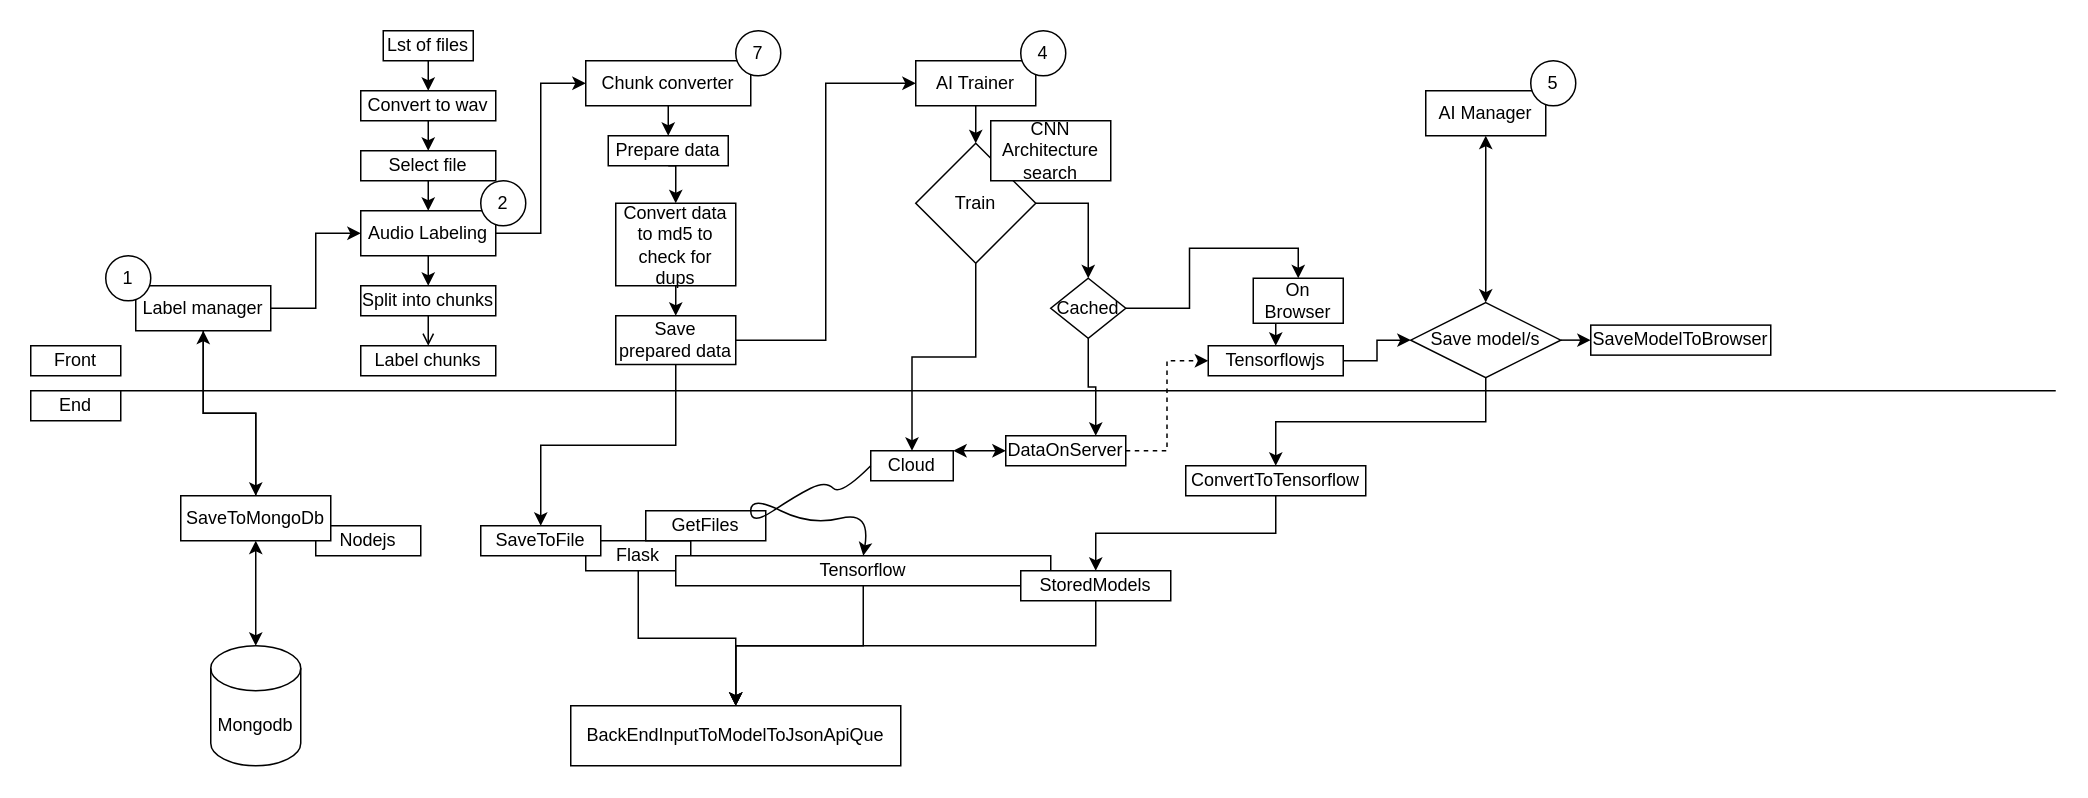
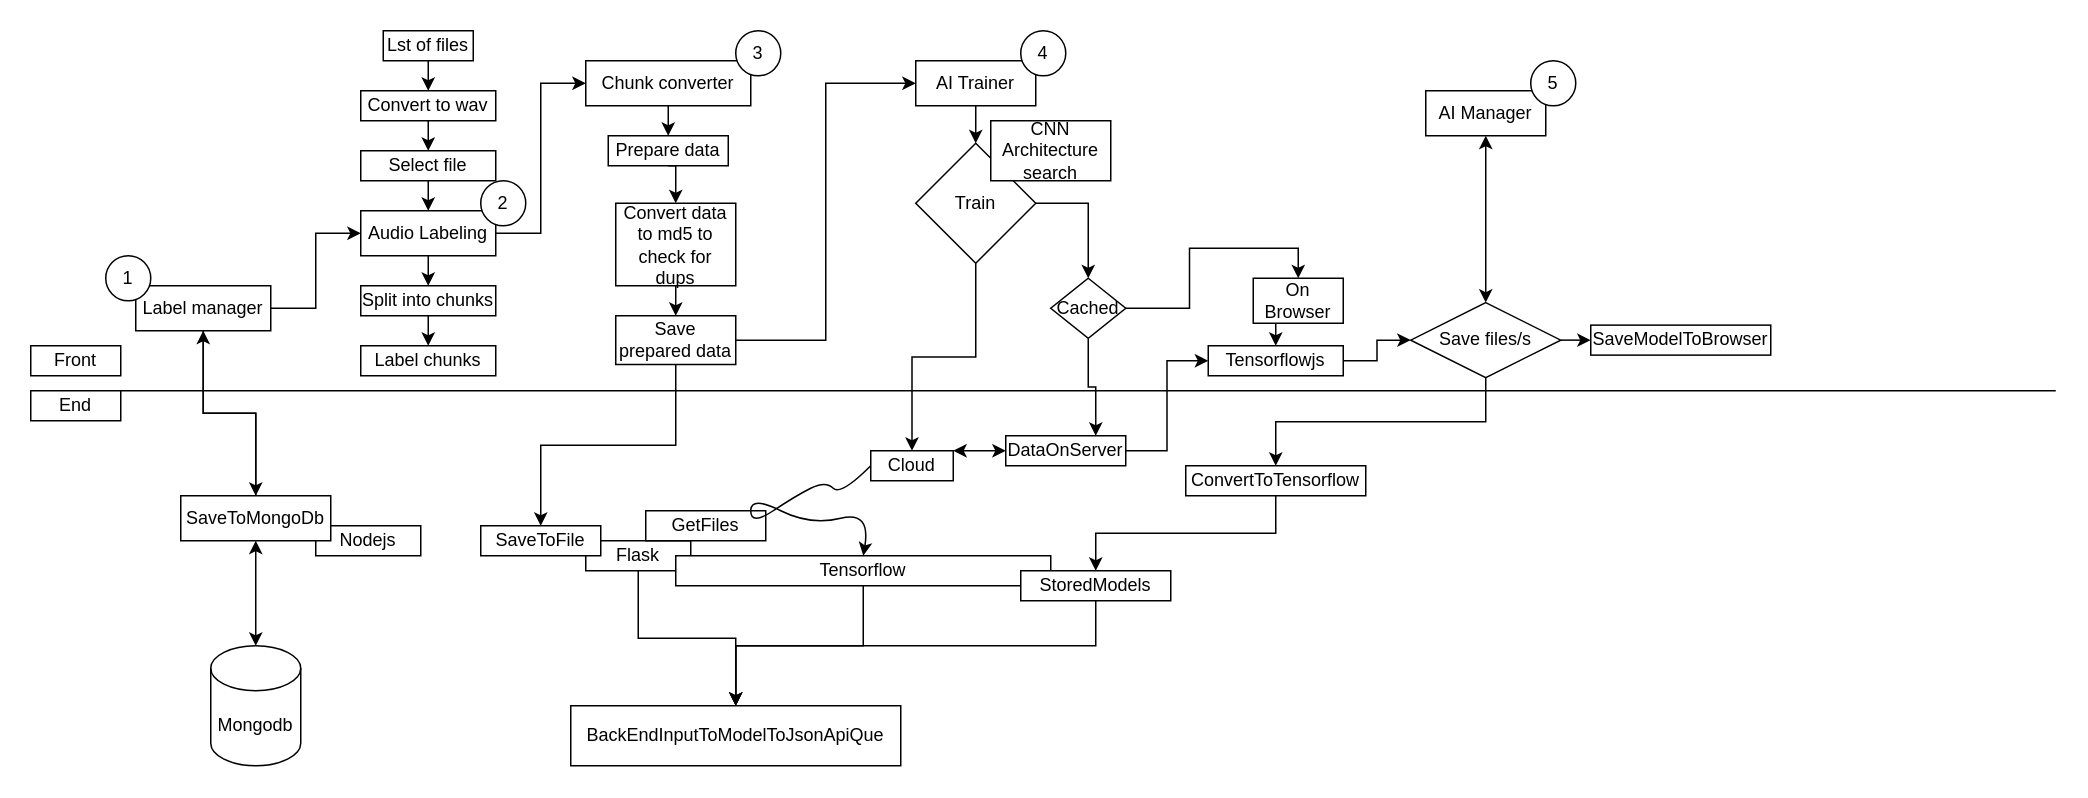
  <mxCell id="0" />
  <mxCell id="1" parent="0" />
  <mxCell id="2" value="Front" style="rounded=0;whiteSpace=wrap;html=1;" vertex="1" parent="1"><mxGeometry x="20" y="230" width="60" height="20" as="geometry" /></mxCell>
  <mxCell id="3" value="End" style="rounded=0;whiteSpace=wrap;html=1;" vertex="1" parent="1"><mxGeometry x="20" y="260" width="60" height="20" as="geometry" /></mxCell>
  <mxCell id="4" value="" style="endArrow=none;html=1;rounded=0;exitX=1;exitY=0;exitDx=0;exitDy=0;" edge="1" parent="1" source="3"><mxGeometry width="50" height="50" relative="1" as="geometry"><mxPoint x="250" y="280" as="sourcePoint" /><mxPoint x="1370" y="260" as="targetPoint" /></mxGeometry></mxCell>
  <mxCell id="5" style="edgeStyle=orthogonalEdgeStyle;rounded=0;orthogonalLoop=1;jettySize=auto;html=1;exitX=0.5;exitY=1;exitDx=0;exitDy=0;entryX=0.5;entryY=0;entryDx=0;entryDy=0;" edge="1" parent="1" source="7" target="11"><mxGeometry relative="1" as="geometry" /></mxCell>
  <mxCell id="6" style="edgeStyle=orthogonalEdgeStyle;rounded=0;orthogonalLoop=1;jettySize=auto;html=1;exitX=1;exitY=0.5;exitDx=0;exitDy=0;entryX=0;entryY=0.5;entryDx=0;entryDy=0;" edge="1" parent="1" source="7" target="16"><mxGeometry relative="1" as="geometry" /></mxCell>
  <mxCell id="7" value="Label manager" style="rounded=0;whiteSpace=wrap;html=1;" vertex="1" parent="1"><mxGeometry x="90" y="190" width="90" height="30" as="geometry" /></mxCell>
  <mxCell id="8" value="1" style="ellipse;whiteSpace=wrap;html=1;aspect=fixed;" vertex="1" parent="1"><mxGeometry x="70" y="170" width="30" height="30" as="geometry" /></mxCell>
  <mxCell id="9" value="Nodejs" style="rounded=0;whiteSpace=wrap;html=1;" vertex="1" parent="1"><mxGeometry x="210" y="350" width="70" height="20" as="geometry" /></mxCell>
  <mxCell id="10" style="edgeStyle=orthogonalEdgeStyle;rounded=0;orthogonalLoop=1;jettySize=auto;html=1;exitX=0.5;exitY=0;exitDx=0;exitDy=0;" edge="1" parent="1" source="11" target="7"><mxGeometry relative="1" as="geometry" /></mxCell>
  <mxCell id="11" value="SaveToMongoDb" style="rounded=0;whiteSpace=wrap;html=1;" vertex="1" parent="1"><mxGeometry x="120" y="330" width="100" height="30" as="geometry" /></mxCell>
  <mxCell id="12" value="Mongodb" style="shape=cylinder3;whiteSpace=wrap;html=1;boundedLbl=1;backgroundOutline=1;size=15;" vertex="1" parent="1"><mxGeometry x="140" y="430" width="60" height="80" as="geometry" /></mxCell>
  <mxCell id="13" value="" style="endArrow=classic;startArrow=classic;html=1;rounded=0;entryX=0.5;entryY=1;entryDx=0;entryDy=0;exitX=0.5;exitY=0;exitDx=0;exitDy=0;exitPerimeter=0;" edge="1" parent="1" source="12" target="11"><mxGeometry width="50" height="50" relative="1" as="geometry"><mxPoint x="150" y="470" as="sourcePoint" /><mxPoint x="200" y="420" as="targetPoint" /></mxGeometry></mxCell>
  <mxCell id="14" style="edgeStyle=orthogonalEdgeStyle;rounded=0;orthogonalLoop=1;jettySize=auto;html=1;exitX=0.5;exitY=1;exitDx=0;exitDy=0;entryX=0.5;entryY=0;entryDx=0;entryDy=0;" edge="1" parent="1" source="16" target="25"><mxGeometry relative="1" as="geometry" /></mxCell>
  <mxCell id="15" style="edgeStyle=orthogonalEdgeStyle;rounded=0;orthogonalLoop=1;jettySize=auto;html=1;exitX=1;exitY=0.5;exitDx=0;exitDy=0;entryX=0;entryY=0.5;entryDx=0;entryDy=0;" edge="1" parent="1" source="16" target="28"><mxGeometry relative="1" as="geometry" /></mxCell>
  <mxCell id="16" value="Audio Labeling" style="rounded=0;whiteSpace=wrap;html=1;" vertex="1" parent="1"><mxGeometry x="240" y="140" width="90" height="30" as="geometry" /></mxCell>
  <mxCell id="17" style="edgeStyle=orthogonalEdgeStyle;rounded=0;orthogonalLoop=1;jettySize=auto;html=1;exitX=0.5;exitY=1;exitDx=0;exitDy=0;entryX=0.5;entryY=0;entryDx=0;entryDy=0;" edge="1" parent="1" source="18" target="22"><mxGeometry relative="1" as="geometry" /></mxCell>
  <mxCell id="18" value="Convert to wav" style="rounded=0;whiteSpace=wrap;html=1;" vertex="1" parent="1"><mxGeometry x="240" y="60" width="90" height="20" as="geometry" /></mxCell>
  <mxCell id="19" style="edgeStyle=orthogonalEdgeStyle;rounded=0;orthogonalLoop=1;jettySize=auto;html=1;exitX=0.5;exitY=1;exitDx=0;exitDy=0;entryX=0.5;entryY=0;entryDx=0;entryDy=0;" edge="1" parent="1" source="20" target="18"><mxGeometry relative="1" as="geometry" /></mxCell>
  <mxCell id="20" value="Lst of files" style="rounded=0;whiteSpace=wrap;html=1;" vertex="1" parent="1"><mxGeometry x="255" y="20" width="60" height="20" as="geometry" /></mxCell>
  <mxCell id="21" style="edgeStyle=orthogonalEdgeStyle;rounded=0;orthogonalLoop=1;jettySize=auto;html=1;exitX=0.5;exitY=1;exitDx=0;exitDy=0;entryX=0.5;entryY=0;entryDx=0;entryDy=0;" edge="1" parent="1" source="22" target="16"><mxGeometry relative="1" as="geometry" /></mxCell>
  <mxCell id="22" value="Select file" style="rounded=0;whiteSpace=wrap;html=1;" vertex="1" parent="1"><mxGeometry x="240" y="100" width="90" height="20" as="geometry" /></mxCell>
  <mxCell id="23" value="Label chunks" style="rounded=0;whiteSpace=wrap;html=1;" vertex="1" parent="1"><mxGeometry x="240" y="230" width="90" height="20" as="geometry" /></mxCell>
- <mxCell id="24" style="edgeStyle=orthogonalEdgeStyle;rounded=0;orthogonalLoop=1;jettySize=auto;html=1;exitX=0.5;exitY=1;exitDx=0;exitDy=0;entryX=0.5;entryY=0;entryDx=0;entryDy=0;endArrow=open;" edge="1" parent="1" source="25" target="23"><mxGeometry relative="1" as="geometry" /></mxCell>
+ <mxCell id="24" style="edgeStyle=orthogonalEdgeStyle;rounded=0;orthogonalLoop=1;jettySize=auto;html=1;exitX=0.5;exitY=1;exitDx=0;exitDy=0;entryX=0.5;entryY=0;entryDx=0;entryDy=0;" edge="1" parent="1" source="25" target="23"><mxGeometry relative="1" as="geometry" /></mxCell>
  <mxCell id="25" value="Split into chunks" style="rounded=0;whiteSpace=wrap;html=1;" vertex="1" parent="1"><mxGeometry x="240" y="190" width="90" height="20" as="geometry" /></mxCell>
  <mxCell id="26" value="2" style="ellipse;whiteSpace=wrap;html=1;aspect=fixed;" vertex="1" parent="1"><mxGeometry x="320" y="120" width="30" height="30" as="geometry" /></mxCell>
  <mxCell id="27" style="edgeStyle=orthogonalEdgeStyle;rounded=0;orthogonalLoop=1;jettySize=auto;html=1;exitX=0.5;exitY=1;exitDx=0;exitDy=0;entryX=0.5;entryY=0;entryDx=0;entryDy=0;" edge="1" parent="1" source="28" target="32"><mxGeometry relative="1" as="geometry" /></mxCell>
  <mxCell id="28" value="Chunk converter" style="rounded=0;whiteSpace=wrap;html=1;" vertex="1" parent="1"><mxGeometry x="390" y="40" width="110" height="30" as="geometry" /></mxCell>
  <mxCell id="29" style="edgeStyle=orthogonalEdgeStyle;rounded=0;orthogonalLoop=1;jettySize=auto;html=1;exitX=0.5;exitY=1;exitDx=0;exitDy=0;entryX=0.5;entryY=0;entryDx=0;entryDy=0;" edge="1" parent="1" source="30" target="40"><mxGeometry relative="1" as="geometry" /></mxCell>
  <mxCell id="30" value="Convert data to md5 to check for dups" style="rounded=0;whiteSpace=wrap;html=1;" vertex="1" parent="1"><mxGeometry x="410" y="135" width="80" height="55" as="geometry" /></mxCell>
  <mxCell id="31" style="edgeStyle=orthogonalEdgeStyle;rounded=0;orthogonalLoop=1;jettySize=auto;html=1;exitX=0.5;exitY=1;exitDx=0;exitDy=0;entryX=0.5;entryY=0;entryDx=0;entryDy=0;" edge="1" parent="1" source="32" target="30"><mxGeometry relative="1" as="geometry" /></mxCell>
  <mxCell id="32" value="Prepare data" style="rounded=0;whiteSpace=wrap;html=1;" vertex="1" parent="1"><mxGeometry x="405" y="90" width="80" height="20" as="geometry" /></mxCell>
- <mxCell id="33" value="7" style="ellipse;whiteSpace=wrap;html=1;aspect=fixed;" vertex="1" parent="1"><mxGeometry x="490" y="20" width="30" height="30" as="geometry" /></mxCell>
+ <mxCell id="33" value="3" style="ellipse;whiteSpace=wrap;html=1;aspect=fixed;" vertex="1" parent="1"><mxGeometry x="490" y="20" width="30" height="30" as="geometry" /></mxCell>
  <mxCell id="34" style="edgeStyle=orthogonalEdgeStyle;rounded=0;orthogonalLoop=1;jettySize=auto;html=1;exitX=0.5;exitY=1;exitDx=0;exitDy=0;entryX=0.5;entryY=0;entryDx=0;entryDy=0;" edge="1" parent="1" source="35" target="70"><mxGeometry relative="1" as="geometry" /></mxCell>
  <mxCell id="35" value="Flask" style="rounded=0;whiteSpace=wrap;html=1;" vertex="1" parent="1"><mxGeometry x="390" y="360" width="70" height="20" as="geometry" /></mxCell>
  <mxCell id="36" value="SaveToFile" style="rounded=0;whiteSpace=wrap;html=1;" vertex="1" parent="1"><mxGeometry x="320" y="350" width="80" height="20" as="geometry" /></mxCell>
  <mxCell id="37" value="GetFiles" style="rounded=0;whiteSpace=wrap;html=1;" vertex="1" parent="1"><mxGeometry x="430" y="340" width="80" height="20" as="geometry" /></mxCell>
  <mxCell id="38" style="edgeStyle=orthogonalEdgeStyle;rounded=0;orthogonalLoop=1;jettySize=auto;html=1;exitX=0.5;exitY=1;exitDx=0;exitDy=0;entryX=0.5;entryY=0;entryDx=0;entryDy=0;" edge="1" parent="1" source="40" target="36"><mxGeometry relative="1" as="geometry" /></mxCell>
  <mxCell id="39" style="edgeStyle=orthogonalEdgeStyle;rounded=0;orthogonalLoop=1;jettySize=auto;html=1;exitX=1;exitY=0.5;exitDx=0;exitDy=0;entryX=0;entryY=0.5;entryDx=0;entryDy=0;" edge="1" parent="1" source="40" target="42"><mxGeometry relative="1" as="geometry" /></mxCell>
  <mxCell id="40" value="Save prepared data" style="rounded=0;whiteSpace=wrap;html=1;" vertex="1" parent="1"><mxGeometry x="410" y="210" width="80" height="32.5" as="geometry" /></mxCell>
  <mxCell id="41" style="edgeStyle=orthogonalEdgeStyle;rounded=0;orthogonalLoop=1;jettySize=auto;html=1;exitX=0.5;exitY=1;exitDx=0;exitDy=0;entryX=0.5;entryY=0;entryDx=0;entryDy=0;" edge="1" parent="1" source="42" target="45"><mxGeometry relative="1" as="geometry" /></mxCell>
  <mxCell id="42" value="AI Trainer" style="rounded=0;whiteSpace=wrap;html=1;" vertex="1" parent="1"><mxGeometry x="610" y="40" width="80" height="30" as="geometry" /></mxCell>
  <mxCell id="43" style="edgeStyle=orthogonalEdgeStyle;rounded=0;orthogonalLoop=1;jettySize=auto;html=1;exitX=0.5;exitY=1;exitDx=0;exitDy=0;" edge="1" parent="1" source="45" target="52"><mxGeometry relative="1" as="geometry" /></mxCell>
  <mxCell id="44" style="edgeStyle=orthogonalEdgeStyle;rounded=0;orthogonalLoop=1;jettySize=auto;html=1;exitX=1;exitY=0.5;exitDx=0;exitDy=0;entryX=0.5;entryY=0;entryDx=0;entryDy=0;" edge="1" parent="1" source="45" target="56"><mxGeometry relative="1" as="geometry" /></mxCell>
  <mxCell id="45" value="Train" style="rhombus;whiteSpace=wrap;html=1;" vertex="1" parent="1"><mxGeometry x="610" y="95" width="80" height="80" as="geometry" /></mxCell>
  <mxCell id="46" value="4" style="ellipse;whiteSpace=wrap;html=1;aspect=fixed;" vertex="1" parent="1"><mxGeometry x="680" y="20" width="30" height="30" as="geometry" /></mxCell>
  <mxCell id="47" value="CNN Architecture search" style="rounded=0;whiteSpace=wrap;html=1;" vertex="1" parent="1"><mxGeometry x="660" y="80" width="80" height="40" as="geometry" /></mxCell>
  <mxCell id="48" style="edgeStyle=orthogonalEdgeStyle;rounded=0;orthogonalLoop=1;jettySize=auto;html=1;exitX=1;exitY=0.5;exitDx=0;exitDy=0;entryX=0;entryY=0.5;entryDx=0;entryDy=0;" edge="1" parent="1" source="49" target="64"><mxGeometry relative="1" as="geometry" /></mxCell>
  <mxCell id="49" value="Tensorflowjs" style="rounded=0;whiteSpace=wrap;html=1;" vertex="1" parent="1"><mxGeometry x="805" y="230" width="90" height="20" as="geometry" /></mxCell>
  <mxCell id="50" style="edgeStyle=orthogonalEdgeStyle;rounded=0;orthogonalLoop=1;jettySize=auto;html=1;exitX=0.5;exitY=1;exitDx=0;exitDy=0;entryX=0.5;entryY=0;entryDx=0;entryDy=0;" edge="1" parent="1" source="51" target="70"><mxGeometry relative="1" as="geometry" /></mxCell>
  <mxCell id="51" value="Tensorflow" style="rounded=0;whiteSpace=wrap;html=1;" vertex="1" parent="1"><mxGeometry x="450" y="370" width="250" height="20" as="geometry" /></mxCell>
  <mxCell id="52" value="Cloud" style="rounded=0;whiteSpace=wrap;html=1;" vertex="1" parent="1"><mxGeometry x="580" y="300" width="55" height="20" as="geometry" /></mxCell>
  <mxCell id="53" value="" style="curved=1;endArrow=classic;html=1;rounded=0;exitX=0;exitY=0.5;exitDx=0;exitDy=0;entryX=0.5;entryY=0;entryDx=0;entryDy=0;" edge="1" parent="1" source="52" target="51"><mxGeometry width="50" height="50" relative="1" as="geometry"><mxPoint x="510" y="330" as="sourcePoint" /><mxPoint x="560" y="280" as="targetPoint" /><Array as="points"><mxPoint x="560" y="330" /><mxPoint x="550" y="320" /><mxPoint x="530" y="330" /><mxPoint x="500" y="350" /><mxPoint x="500" y="330" /><mxPoint x="540" y="350" /><mxPoint x="580" y="340" /></Array></mxGeometry></mxCell>
  <mxCell id="54" style="edgeStyle=orthogonalEdgeStyle;rounded=0;orthogonalLoop=1;jettySize=auto;html=1;exitX=1;exitY=0.5;exitDx=0;exitDy=0;entryX=0.5;entryY=0;entryDx=0;entryDy=0;" edge="1" parent="1" source="56" target="58"><mxGeometry relative="1" as="geometry" /></mxCell>
  <mxCell id="55" style="edgeStyle=orthogonalEdgeStyle;rounded=0;orthogonalLoop=1;jettySize=auto;html=1;exitX=0.5;exitY=1;exitDx=0;exitDy=0;entryX=0.75;entryY=0;entryDx=0;entryDy=0;" edge="1" parent="1" source="56" target="61"><mxGeometry relative="1" as="geometry" /></mxCell>
  <mxCell id="56" value="Cached" style="rhombus;whiteSpace=wrap;html=1;" vertex="1" parent="1"><mxGeometry x="700" y="185" width="50" height="40" as="geometry" /></mxCell>
  <mxCell id="57" style="edgeStyle=orthogonalEdgeStyle;rounded=0;orthogonalLoop=1;jettySize=auto;html=1;exitX=0.5;exitY=1;exitDx=0;exitDy=0;entryX=0.5;entryY=0;entryDx=0;entryDy=0;" edge="1" parent="1" source="58" target="49"><mxGeometry relative="1" as="geometry" /></mxCell>
  <mxCell id="58" value="On Browser" style="rounded=0;whiteSpace=wrap;html=1;" vertex="1" parent="1"><mxGeometry x="835" y="185" width="60" height="30" as="geometry" /></mxCell>
  <mxCell id="59" value="" style="endArrow=classic;startArrow=classic;html=1;rounded=0;exitX=1;exitY=0;exitDx=0;exitDy=0;entryX=0;entryY=0.5;entryDx=0;entryDy=0;" edge="1" parent="1" source="52" target="61"><mxGeometry width="50" height="50" relative="1" as="geometry"><mxPoint x="640" y="310" as="sourcePoint" /><mxPoint x="690" y="260" as="targetPoint" /></mxGeometry></mxCell>
- <mxCell id="60" style="edgeStyle=orthogonalEdgeStyle;rounded=0;orthogonalLoop=1;jettySize=auto;html=1;exitX=1;exitY=0.5;exitDx=0;exitDy=0;entryX=0;entryY=0.5;entryDx=0;entryDy=0;dashed=1;" edge="1" parent="1" source="61" target="49"><mxGeometry relative="1" as="geometry" /></mxCell>
+ <mxCell id="60" style="edgeStyle=orthogonalEdgeStyle;rounded=0;orthogonalLoop=1;jettySize=auto;html=1;exitX=1;exitY=0.5;exitDx=0;exitDy=0;entryX=0;entryY=0.5;entryDx=0;entryDy=0;" edge="1" parent="1" source="61" target="49"><mxGeometry relative="1" as="geometry" /></mxCell>
  <mxCell id="61" value="DataOnServer" style="rounded=0;whiteSpace=wrap;html=1;" vertex="1" parent="1"><mxGeometry x="670" y="290" width="80" height="20" as="geometry" /></mxCell>
  <mxCell id="62" style="edgeStyle=orthogonalEdgeStyle;rounded=0;orthogonalLoop=1;jettySize=auto;html=1;exitX=1;exitY=0.5;exitDx=0;exitDy=0;entryX=0;entryY=0.5;entryDx=0;entryDy=0;" edge="1" parent="1" source="64" target="65"><mxGeometry relative="1" as="geometry" /></mxCell>
  <mxCell id="63" style="edgeStyle=orthogonalEdgeStyle;rounded=0;orthogonalLoop=1;jettySize=auto;html=1;exitX=0.5;exitY=1;exitDx=0;exitDy=0;entryX=0.5;entryY=0;entryDx=0;entryDy=0;" edge="1" parent="1" source="64" target="69"><mxGeometry relative="1" as="geometry" /></mxCell>
- <mxCell id="64" value="Save model/s" style="rhombus;whiteSpace=wrap;html=1;" vertex="1" parent="1"><mxGeometry x="940" y="201.25" width="100" height="50" as="geometry" /></mxCell>
+ <mxCell id="64" value="Save files/s" style="rhombus;whiteSpace=wrap;html=1;" vertex="1" parent="1"><mxGeometry x="940" y="201.25" width="100" height="50" as="geometry" /></mxCell>
  <mxCell id="65" value="SaveModelToBrowser" style="rounded=0;whiteSpace=wrap;html=1;" vertex="1" parent="1"><mxGeometry x="1060" y="216.25" width="120" height="20" as="geometry" /></mxCell>
  <mxCell id="66" style="edgeStyle=orthogonalEdgeStyle;rounded=0;orthogonalLoop=1;jettySize=auto;html=1;exitX=0.5;exitY=1;exitDx=0;exitDy=0;entryX=0.5;entryY=0;entryDx=0;entryDy=0;" edge="1" parent="1" source="67" target="70"><mxGeometry relative="1" as="geometry"><Array as="points"><mxPoint x="730" y="430" /><mxPoint x="490" y="430" /></Array></mxGeometry></mxCell>
  <mxCell id="67" value="StoredModels" style="rounded=0;whiteSpace=wrap;html=1;" vertex="1" parent="1"><mxGeometry x="680" y="380" width="100" height="20" as="geometry" /></mxCell>
  <mxCell id="68" style="edgeStyle=orthogonalEdgeStyle;rounded=0;orthogonalLoop=1;jettySize=auto;html=1;exitX=0.5;exitY=1;exitDx=0;exitDy=0;entryX=0.5;entryY=0;entryDx=0;entryDy=0;" edge="1" parent="1" source="69" target="67"><mxGeometry relative="1" as="geometry" /></mxCell>
  <mxCell id="69" value="ConvertToTensorflow" style="rounded=0;whiteSpace=wrap;html=1;" vertex="1" parent="1"><mxGeometry x="790" y="310" width="120" height="20" as="geometry" /></mxCell>
  <mxCell id="70" value="BackEndInputToModelToJsonApiQue" style="rounded=0;whiteSpace=wrap;html=1;" vertex="1" parent="1"><mxGeometry x="380" y="470" width="220" height="40" as="geometry" /></mxCell>
  <mxCell id="71" value="AI Manager" style="rounded=0;whiteSpace=wrap;html=1;" vertex="1" parent="1"><mxGeometry x="950" y="60" width="80" height="30" as="geometry" /></mxCell>
  <mxCell id="72" value="5" style="ellipse;whiteSpace=wrap;html=1;aspect=fixed;" vertex="1" parent="1"><mxGeometry x="1020" y="40" width="30" height="30" as="geometry" /></mxCell>
  <mxCell id="73" value="" style="endArrow=classic;startArrow=classic;html=1;rounded=0;exitX=0.5;exitY=0;exitDx=0;exitDy=0;entryX=0.5;entryY=1;entryDx=0;entryDy=0;" edge="1" parent="1" source="64" target="71"><mxGeometry width="50" height="50" relative="1" as="geometry"><mxPoint x="960" y="180" as="sourcePoint" /><mxPoint x="1010" y="130" as="targetPoint" /></mxGeometry></mxCell>
